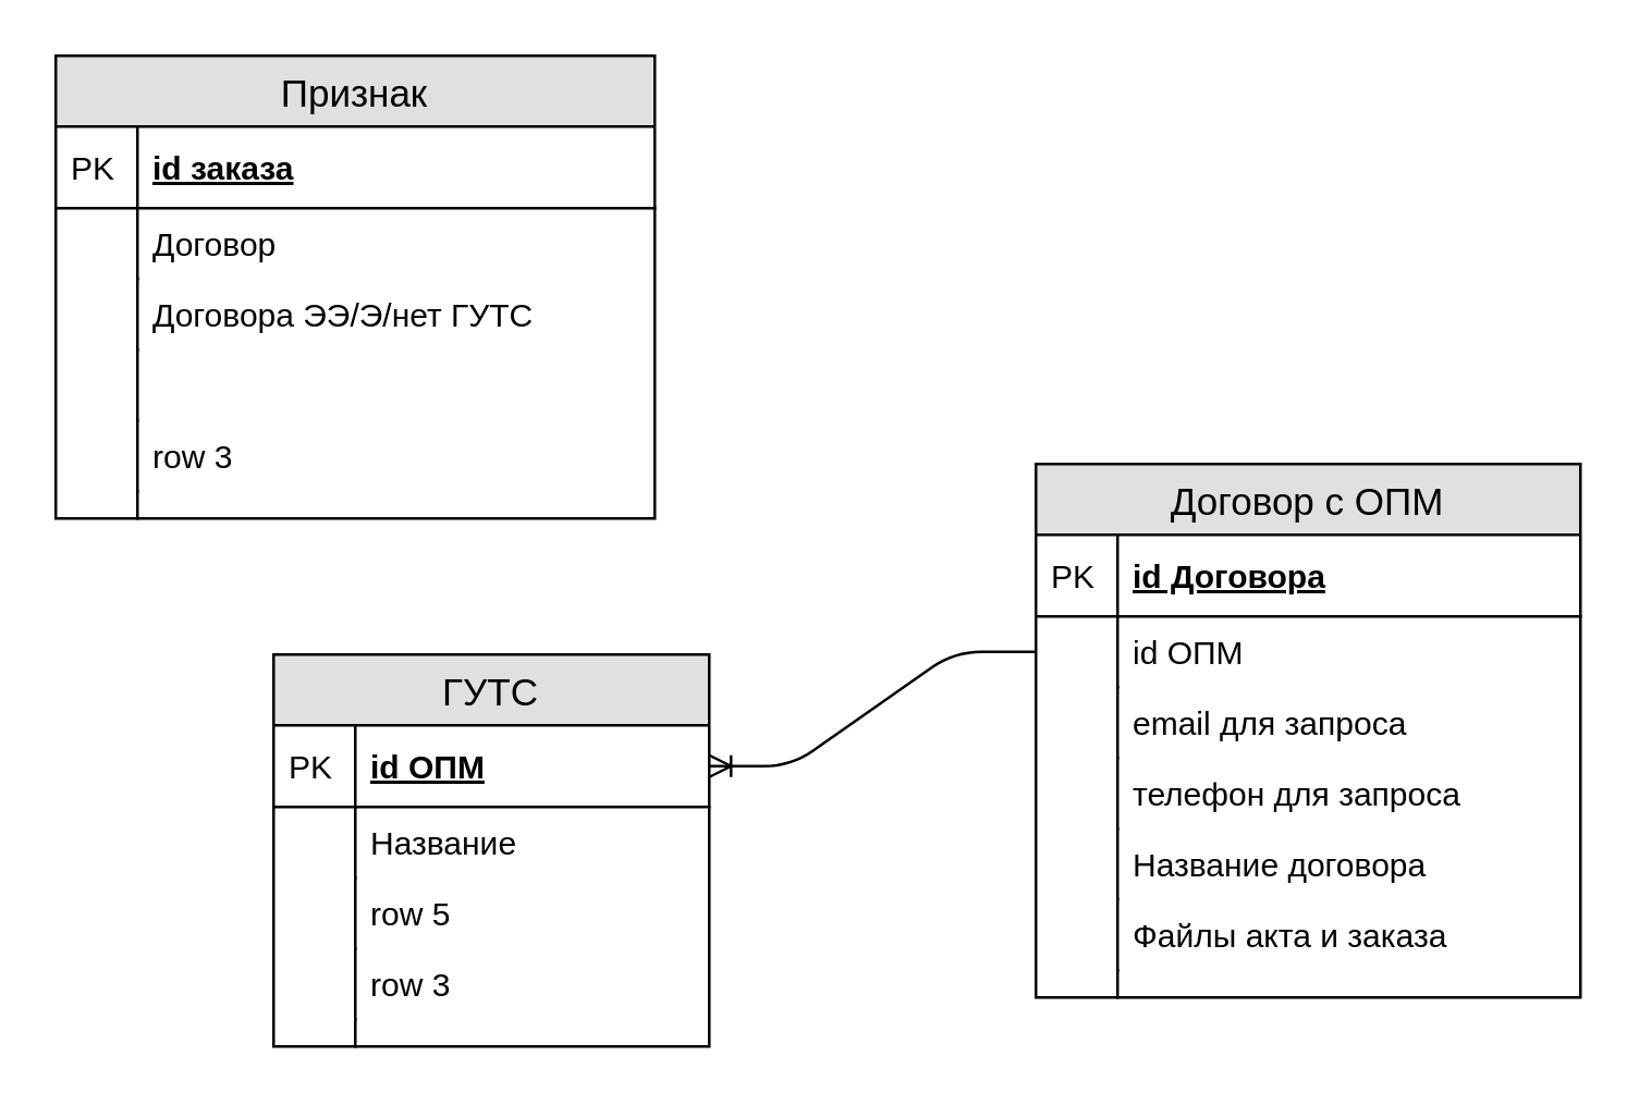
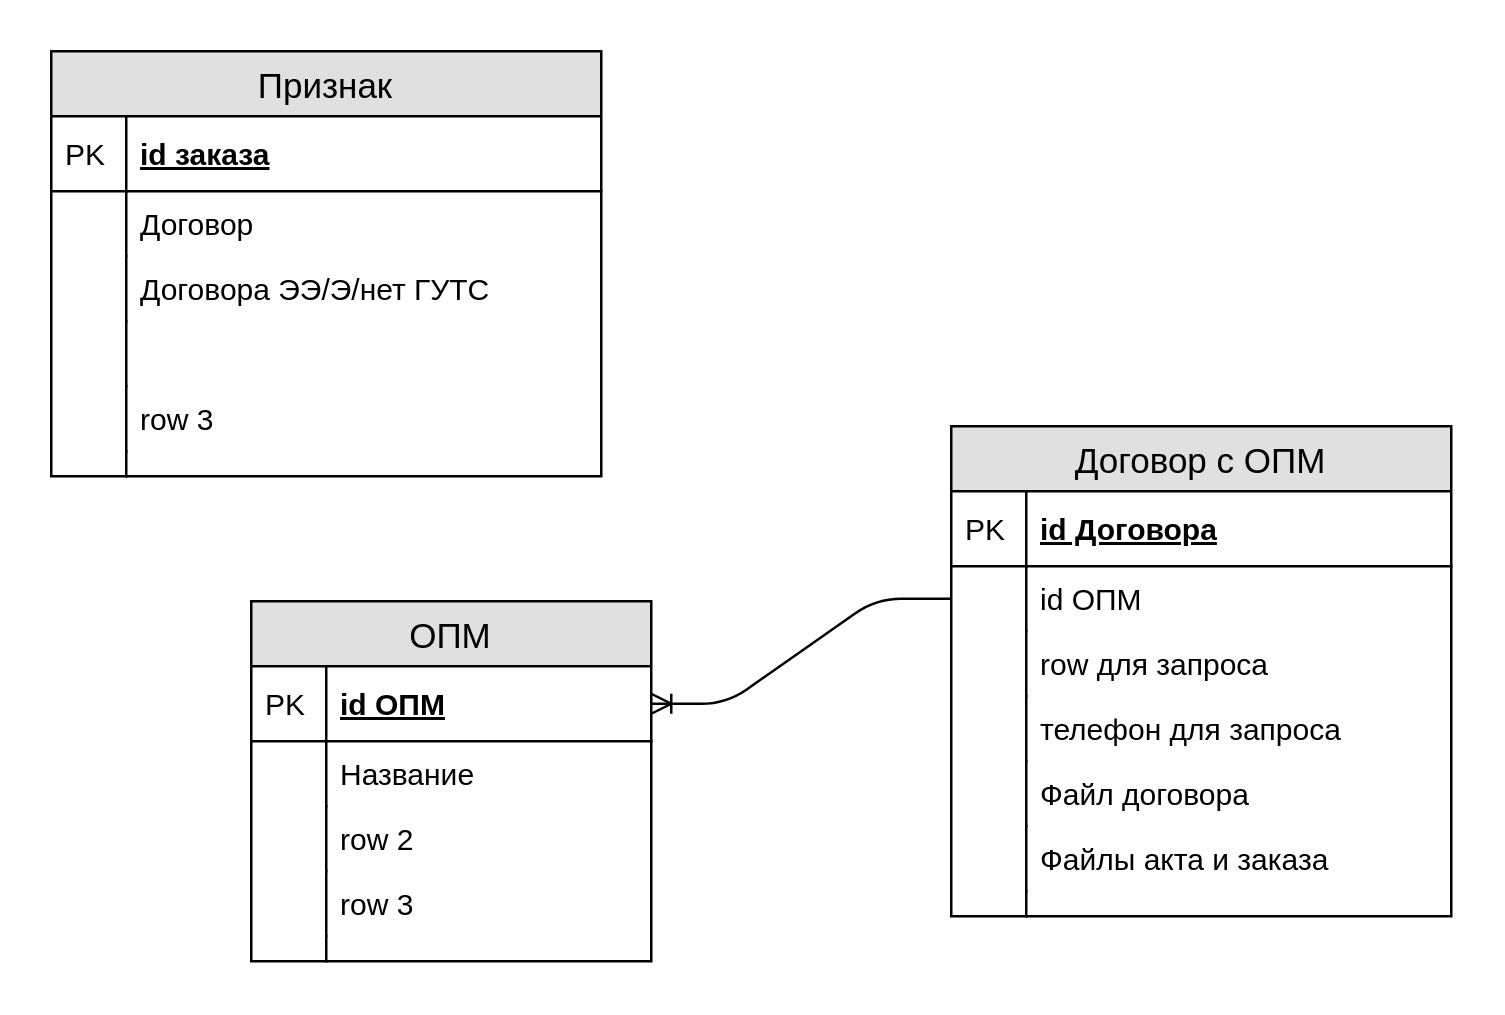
  <mxCell id="0" />
  <mxCell id="1" parent="0" />
- <mxCell id="2" value="ГУТС" style="swimlane;fontStyle=0;childLayout=stackLayout;horizontal=1;startSize=26;fillColor=#e0e0e0;horizontalStack=0;resizeParent=1;resizeParentMax=0;resizeLast=0;collapsible=1;marginBottom=0;swimlaneFillColor=#ffffff;align=center;fontSize=14;" vertex="1" parent="1"><mxGeometry x="100" y="240" width="160" height="144" as="geometry" /></mxCell>
+ <mxCell id="2" value="ОПМ" style="swimlane;fontStyle=0;childLayout=stackLayout;horizontal=1;startSize=26;fillColor=#e0e0e0;horizontalStack=0;resizeParent=1;resizeParentMax=0;resizeLast=0;collapsible=1;marginBottom=0;swimlaneFillColor=#ffffff;align=center;fontSize=14;" vertex="1" parent="1"><mxGeometry x="100" y="240" width="160" height="144" as="geometry" /></mxCell>
  <mxCell id="3" value="id ОПМ" style="shape=partialRectangle;top=0;left=0;right=0;bottom=1;align=left;verticalAlign=middle;fillColor=none;spacingLeft=34;spacingRight=4;overflow=hidden;rotatable=0;points=[[0,0.5],[1,0.5]];portConstraint=eastwest;dropTarget=0;fontStyle=5;fontSize=12;" vertex="1" parent="2"><mxGeometry y="26" width="160" height="30" as="geometry" /></mxCell>
  <mxCell id="4" value="PK" style="shape=partialRectangle;top=0;left=0;bottom=0;fillColor=none;align=left;verticalAlign=middle;spacingLeft=4;spacingRight=4;overflow=hidden;rotatable=0;points=[];portConstraint=eastwest;part=1;fontSize=12;" vertex="1" connectable="0" parent="3"><mxGeometry width="30" height="30" as="geometry" /></mxCell>
  <mxCell id="5" value="Название" style="shape=partialRectangle;top=0;left=0;right=0;bottom=0;align=left;verticalAlign=top;fillColor=none;spacingLeft=34;spacingRight=4;overflow=hidden;rotatable=0;points=[[0,0.5],[1,0.5]];portConstraint=eastwest;dropTarget=0;fontSize=12;" vertex="1" parent="2"><mxGeometry y="56" width="160" height="26" as="geometry" /></mxCell>
  <mxCell id="6" value="" style="shape=partialRectangle;top=0;left=0;bottom=0;fillColor=none;align=left;verticalAlign=top;spacingLeft=4;spacingRight=4;overflow=hidden;rotatable=0;points=[];portConstraint=eastwest;part=1;fontSize=12;" vertex="1" connectable="0" parent="5"><mxGeometry width="30" height="26" as="geometry" /></mxCell>
- <mxCell id="7" value="row 5" style="shape=partialRectangle;top=0;left=0;right=0;bottom=0;align=left;verticalAlign=top;fillColor=none;spacingLeft=34;spacingRight=4;overflow=hidden;rotatable=0;points=[[0,0.5],[1,0.5]];portConstraint=eastwest;dropTarget=0;fontSize=12;" vertex="1" parent="2"><mxGeometry y="82" width="160" height="26" as="geometry" /></mxCell>
+ <mxCell id="7" value="row 2" style="shape=partialRectangle;top=0;left=0;right=0;bottom=0;align=left;verticalAlign=top;fillColor=none;spacingLeft=34;spacingRight=4;overflow=hidden;rotatable=0;points=[[0,0.5],[1,0.5]];portConstraint=eastwest;dropTarget=0;fontSize=12;" vertex="1" parent="2"><mxGeometry y="82" width="160" height="26" as="geometry" /></mxCell>
  <mxCell id="8" value="" style="shape=partialRectangle;top=0;left=0;bottom=0;fillColor=none;align=left;verticalAlign=top;spacingLeft=4;spacingRight=4;overflow=hidden;rotatable=0;points=[];portConstraint=eastwest;part=1;fontSize=12;" vertex="1" connectable="0" parent="7"><mxGeometry width="30" height="26" as="geometry" /></mxCell>
  <mxCell id="9" value="row 3" style="shape=partialRectangle;top=0;left=0;right=0;bottom=0;align=left;verticalAlign=top;fillColor=none;spacingLeft=34;spacingRight=4;overflow=hidden;rotatable=0;points=[[0,0.5],[1,0.5]];portConstraint=eastwest;dropTarget=0;fontSize=12;" vertex="1" parent="2"><mxGeometry y="108" width="160" height="26" as="geometry" /></mxCell>
  <mxCell id="10" value="" style="shape=partialRectangle;top=0;left=0;bottom=0;fillColor=none;align=left;verticalAlign=top;spacingLeft=4;spacingRight=4;overflow=hidden;rotatable=0;points=[];portConstraint=eastwest;part=1;fontSize=12;" vertex="1" connectable="0" parent="9"><mxGeometry width="30" height="26" as="geometry" /></mxCell>
  <mxCell id="11" value="" style="shape=partialRectangle;top=0;left=0;right=0;bottom=0;align=left;verticalAlign=top;fillColor=none;spacingLeft=34;spacingRight=4;overflow=hidden;rotatable=0;points=[[0,0.5],[1,0.5]];portConstraint=eastwest;dropTarget=0;fontSize=12;" vertex="1" parent="2"><mxGeometry y="134" width="160" height="10" as="geometry" /></mxCell>
  <mxCell id="12" value="" style="shape=partialRectangle;top=0;left=0;bottom=0;fillColor=none;align=left;verticalAlign=top;spacingLeft=4;spacingRight=4;overflow=hidden;rotatable=0;points=[];portConstraint=eastwest;part=1;fontSize=12;" vertex="1" connectable="0" parent="11"><mxGeometry width="30" height="10" as="geometry" /></mxCell>
  <mxCell id="13" value="Договор с ОПМ" style="swimlane;fontStyle=0;childLayout=stackLayout;horizontal=1;startSize=26;fillColor=#e0e0e0;horizontalStack=0;resizeParent=1;resizeParentMax=0;resizeLast=0;collapsible=1;marginBottom=0;swimlaneFillColor=#ffffff;align=center;fontSize=14;" vertex="1" parent="1"><mxGeometry x="380" y="170" width="200" height="196" as="geometry" /></mxCell>
  <mxCell id="14" value="id Договора" style="shape=partialRectangle;top=0;left=0;right=0;bottom=1;align=left;verticalAlign=middle;fillColor=none;spacingLeft=34;spacingRight=4;overflow=hidden;rotatable=0;points=[[0,0.5],[1,0.5]];portConstraint=eastwest;dropTarget=0;fontStyle=5;fontSize=12;" vertex="1" parent="13"><mxGeometry y="26" width="200" height="30" as="geometry" /></mxCell>
  <mxCell id="15" value="PK" style="shape=partialRectangle;top=0;left=0;bottom=0;fillColor=none;align=left;verticalAlign=middle;spacingLeft=4;spacingRight=4;overflow=hidden;rotatable=0;points=[];portConstraint=eastwest;part=1;fontSize=12;" vertex="1" connectable="0" parent="14"><mxGeometry width="30" height="30" as="geometry" /></mxCell>
  <mxCell id="16" value="id ОПМ" style="shape=partialRectangle;top=0;left=0;right=0;bottom=0;align=left;verticalAlign=top;fillColor=none;spacingLeft=34;spacingRight=4;overflow=hidden;rotatable=0;points=[[0,0.5],[1,0.5]];portConstraint=eastwest;dropTarget=0;fontSize=12;" vertex="1" parent="13"><mxGeometry y="56" width="200" height="26" as="geometry" /></mxCell>
  <mxCell id="17" value="" style="shape=partialRectangle;top=0;left=0;bottom=0;fillColor=none;align=left;verticalAlign=top;spacingLeft=4;spacingRight=4;overflow=hidden;rotatable=0;points=[];portConstraint=eastwest;part=1;fontSize=12;" vertex="1" connectable="0" parent="16"><mxGeometry width="30" height="26" as="geometry" /></mxCell>
- <mxCell id="18" value="email для запроса" style="shape=partialRectangle;top=0;left=0;right=0;bottom=0;align=left;verticalAlign=top;fillColor=none;spacingLeft=34;spacingRight=4;overflow=hidden;rotatable=0;points=[[0,0.5],[1,0.5]];portConstraint=eastwest;dropTarget=0;fontSize=12;" vertex="1" parent="13"><mxGeometry y="82" width="200" height="26" as="geometry" /></mxCell>
+ <mxCell id="18" value="row для запроса" style="shape=partialRectangle;top=0;left=0;right=0;bottom=0;align=left;verticalAlign=top;fillColor=none;spacingLeft=34;spacingRight=4;overflow=hidden;rotatable=0;points=[[0,0.5],[1,0.5]];portConstraint=eastwest;dropTarget=0;fontSize=12;" vertex="1" parent="13"><mxGeometry y="82" width="200" height="26" as="geometry" /></mxCell>
  <mxCell id="19" value="" style="shape=partialRectangle;top=0;left=0;bottom=0;fillColor=none;align=left;verticalAlign=top;spacingLeft=4;spacingRight=4;overflow=hidden;rotatable=0;points=[];portConstraint=eastwest;part=1;fontSize=12;" vertex="1" connectable="0" parent="18"><mxGeometry width="30" height="26" as="geometry" /></mxCell>
  <mxCell id="20" value="телефон для запроса" style="shape=partialRectangle;top=0;left=0;right=0;bottom=0;align=left;verticalAlign=top;fillColor=none;spacingLeft=34;spacingRight=4;overflow=hidden;rotatable=0;points=[[0,0.5],[1,0.5]];portConstraint=eastwest;dropTarget=0;fontSize=12;" vertex="1" parent="13"><mxGeometry y="108" width="200" height="26" as="geometry" /></mxCell>
  <mxCell id="21" value="" style="shape=partialRectangle;top=0;left=0;bottom=0;fillColor=none;align=left;verticalAlign=top;spacingLeft=4;spacingRight=4;overflow=hidden;rotatable=0;points=[];portConstraint=eastwest;part=1;fontSize=12;" vertex="1" connectable="0" parent="20"><mxGeometry width="30" height="26" as="geometry" /></mxCell>
- <mxCell id="22" value="Название договора" style="shape=partialRectangle;top=0;left=0;right=0;bottom=0;align=left;verticalAlign=top;fillColor=none;spacingLeft=34;spacingRight=4;overflow=hidden;rotatable=0;points=[[0,0.5],[1,0.5]];portConstraint=eastwest;dropTarget=0;fontSize=12;" vertex="1" parent="13"><mxGeometry y="134" width="200" height="26" as="geometry" /></mxCell>
+ <mxCell id="22" value="Файл договора" style="shape=partialRectangle;top=0;left=0;right=0;bottom=0;align=left;verticalAlign=top;fillColor=none;spacingLeft=34;spacingRight=4;overflow=hidden;rotatable=0;points=[[0,0.5],[1,0.5]];portConstraint=eastwest;dropTarget=0;fontSize=12;" vertex="1" parent="13"><mxGeometry y="134" width="200" height="26" as="geometry" /></mxCell>
  <mxCell id="23" value="" style="shape=partialRectangle;top=0;left=0;bottom=0;fillColor=none;align=left;verticalAlign=top;spacingLeft=4;spacingRight=4;overflow=hidden;rotatable=0;points=[];portConstraint=eastwest;part=1;fontSize=12;" vertex="1" connectable="0" parent="22"><mxGeometry width="30" height="26" as="geometry" /></mxCell>
  <mxCell id="24" value="Файлы акта и заказа" style="shape=partialRectangle;top=0;left=0;right=0;bottom=0;align=left;verticalAlign=top;fillColor=none;spacingLeft=34;spacingRight=4;overflow=hidden;rotatable=0;points=[[0,0.5],[1,0.5]];portConstraint=eastwest;dropTarget=0;fontSize=12;" vertex="1" parent="13"><mxGeometry y="160" width="200" height="26" as="geometry" /></mxCell>
  <mxCell id="25" value="" style="shape=partialRectangle;top=0;left=0;bottom=0;fillColor=none;align=left;verticalAlign=top;spacingLeft=4;spacingRight=4;overflow=hidden;rotatable=0;points=[];portConstraint=eastwest;part=1;fontSize=12;" vertex="1" connectable="0" parent="24"><mxGeometry width="30" height="26" as="geometry" /></mxCell>
  <mxCell id="26" value="" style="shape=partialRectangle;top=0;left=0;right=0;bottom=0;align=left;verticalAlign=top;fillColor=none;spacingLeft=34;spacingRight=4;overflow=hidden;rotatable=0;points=[[0,0.5],[1,0.5]];portConstraint=eastwest;dropTarget=0;fontSize=12;" vertex="1" parent="13"><mxGeometry y="186" width="200" height="10" as="geometry" /></mxCell>
  <mxCell id="27" value="" style="shape=partialRectangle;top=0;left=0;bottom=0;fillColor=none;align=left;verticalAlign=top;spacingLeft=4;spacingRight=4;overflow=hidden;rotatable=0;points=[];portConstraint=eastwest;part=1;fontSize=12;" vertex="1" connectable="0" parent="26"><mxGeometry width="30" height="10" as="geometry" /></mxCell>
  <mxCell id="28" value="" style="edgeStyle=entityRelationEdgeStyle;fontSize=12;html=1;endArrow=ERoneToMany;" edge="1" parent="1" source="16" target="3"><mxGeometry width="100" height="100" relative="1" as="geometry"><mxPoint x="90" y="290" as="sourcePoint" /><mxPoint x="30" y="340" as="targetPoint" /></mxGeometry></mxCell>
  <mxCell id="29" value="Признак" style="swimlane;fontStyle=0;childLayout=stackLayout;horizontal=1;startSize=26;fillColor=#e0e0e0;horizontalStack=0;resizeParent=1;resizeParentMax=0;resizeLast=0;collapsible=1;marginBottom=0;swimlaneFillColor=#ffffff;align=center;fontSize=14;" vertex="1" parent="1"><mxGeometry x="20" y="20" width="220" height="170" as="geometry" /></mxCell>
  <mxCell id="30" value="id заказа" style="shape=partialRectangle;top=0;left=0;right=0;bottom=1;align=left;verticalAlign=middle;fillColor=none;spacingLeft=34;spacingRight=4;overflow=hidden;rotatable=0;points=[[0,0.5],[1,0.5]];portConstraint=eastwest;dropTarget=0;fontStyle=5;fontSize=12;" vertex="1" parent="29"><mxGeometry y="26" width="220" height="30" as="geometry" /></mxCell>
  <mxCell id="31" value="PK" style="shape=partialRectangle;top=0;left=0;bottom=0;fillColor=none;align=left;verticalAlign=middle;spacingLeft=4;spacingRight=4;overflow=hidden;rotatable=0;points=[];portConstraint=eastwest;part=1;fontSize=12;" vertex="1" connectable="0" parent="30"><mxGeometry width="30" height="30" as="geometry" /></mxCell>
  <mxCell id="32" value="Договор" style="shape=partialRectangle;top=0;left=0;right=0;bottom=0;align=left;verticalAlign=top;fillColor=none;spacingLeft=34;spacingRight=4;overflow=hidden;rotatable=0;points=[[0,0.5],[1,0.5]];portConstraint=eastwest;dropTarget=0;fontSize=12;" vertex="1" parent="29"><mxGeometry y="56" width="220" height="26" as="geometry" /></mxCell>
  <mxCell id="33" value="" style="shape=partialRectangle;top=0;left=0;bottom=0;fillColor=none;align=left;verticalAlign=top;spacingLeft=4;spacingRight=4;overflow=hidden;rotatable=0;points=[];portConstraint=eastwest;part=1;fontSize=12;" vertex="1" connectable="0" parent="32"><mxGeometry width="30" height="26" as="geometry" /></mxCell>
  <mxCell id="34" value="Договора ЭЭ/Э/нет ГУТС" style="shape=partialRectangle;top=0;left=0;right=0;bottom=0;align=left;verticalAlign=top;fillColor=none;spacingLeft=34;spacingRight=4;overflow=hidden;rotatable=0;points=[[0,0.5],[1,0.5]];portConstraint=eastwest;dropTarget=0;fontSize=12;" vertex="1" parent="29"><mxGeometry y="82" width="220" height="26" as="geometry" /></mxCell>
  <mxCell id="35" value="" style="shape=partialRectangle;top=0;left=0;bottom=0;fillColor=none;align=left;verticalAlign=top;spacingLeft=4;spacingRight=4;overflow=hidden;rotatable=0;points=[];portConstraint=eastwest;part=1;fontSize=12;" vertex="1" connectable="0" parent="34"><mxGeometry width="30" height="26" as="geometry" /></mxCell>
  <mxCell id="36" value="" style="shape=partialRectangle;top=0;left=0;right=0;bottom=0;align=left;verticalAlign=top;fillColor=none;spacingLeft=34;spacingRight=4;overflow=hidden;rotatable=0;points=[[0,0.5],[1,0.5]];portConstraint=eastwest;dropTarget=0;fontSize=12;" vertex="1" parent="29"><mxGeometry y="108" width="220" height="26" as="geometry" /></mxCell>
  <mxCell id="37" value="" style="shape=partialRectangle;top=0;left=0;bottom=0;fillColor=none;align=left;verticalAlign=top;spacingLeft=4;spacingRight=4;overflow=hidden;rotatable=0;points=[];portConstraint=eastwest;part=1;fontSize=12;" vertex="1" connectable="0" parent="36"><mxGeometry width="30" height="26" as="geometry" /></mxCell>
  <mxCell id="38" value="row 3" style="shape=partialRectangle;top=0;left=0;right=0;bottom=0;align=left;verticalAlign=top;fillColor=none;spacingLeft=34;spacingRight=4;overflow=hidden;rotatable=0;points=[[0,0.5],[1,0.5]];portConstraint=eastwest;dropTarget=0;fontSize=12;" vertex="1" parent="29"><mxGeometry y="134" width="220" height="26" as="geometry" /></mxCell>
  <mxCell id="39" value="" style="shape=partialRectangle;top=0;left=0;bottom=0;fillColor=none;align=left;verticalAlign=top;spacingLeft=4;spacingRight=4;overflow=hidden;rotatable=0;points=[];portConstraint=eastwest;part=1;fontSize=12;" vertex="1" connectable="0" parent="38"><mxGeometry width="30" height="26" as="geometry" /></mxCell>
  <mxCell id="40" value="" style="shape=partialRectangle;top=0;left=0;right=0;bottom=0;align=left;verticalAlign=top;fillColor=none;spacingLeft=34;spacingRight=4;overflow=hidden;rotatable=0;points=[[0,0.5],[1,0.5]];portConstraint=eastwest;dropTarget=0;fontSize=12;" vertex="1" parent="29"><mxGeometry y="160" width="220" height="10" as="geometry" /></mxCell>
  <mxCell id="41" value="" style="shape=partialRectangle;top=0;left=0;bottom=0;fillColor=none;align=left;verticalAlign=top;spacingLeft=4;spacingRight=4;overflow=hidden;rotatable=0;points=[];portConstraint=eastwest;part=1;fontSize=12;" vertex="1" connectable="0" parent="40"><mxGeometry width="30" height="10" as="geometry" /></mxCell>
